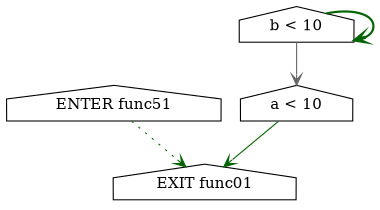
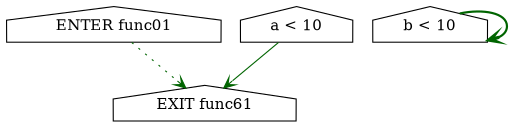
  digraph {
    node [shape=house]
    edge [arrowhead=vee color=darkgreen style=solid]
-   n1 [label="ENTER func51"]
-   n2 [label="EXIT func01"]
+   n1 [label="ENTER func01"]
+   n2 [label="EXIT func61"]
    n3 [label="a < 10"]
    n4 [label="b < 10"]
    n1 -> n2 [style=dotted]
    n3 -> n2
-   n4 -> n3 [color=gray40]
    n4 -> n4 [style=bold]
  }
